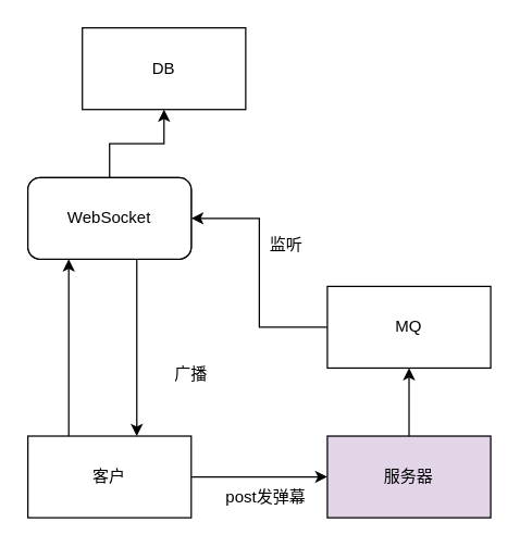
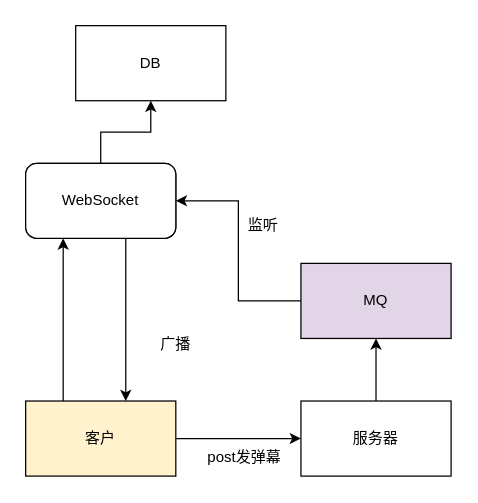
  <mxCell id="0" />
  <mxCell id="1" parent="0" />
  <mxCell id="2" style="edgeStyle=orthogonalEdgeStyle;rounded=0;orthogonalLoop=1;jettySize=auto;html=1;" edge="1" parent="1" source="3"><mxGeometry relative="1" as="geometry"><mxPoint x="240" y="350" as="targetPoint" /></mxGeometry></mxCell>
- <mxCell id="3" value="客户" style="rounded=0;whiteSpace=wrap;html=1;" vertex="1" parent="1"><mxGeometry x="20" y="320" width="120" height="60" as="geometry" /></mxCell>
+ <mxCell id="3" value="客户" style="rounded=0;whiteSpace=wrap;html=1;fillColor=#fff2cc;" vertex="1" parent="1"><mxGeometry x="20" y="320" width="120" height="60" as="geometry" /></mxCell>
  <mxCell id="4" value="post发弹幕" style="text;html=1;strokeColor=none;fillColor=none;align=center;verticalAlign=middle;whiteSpace=wrap;rounded=0;" vertex="1" parent="1"><mxGeometry x="160" y="350" width="70" height="30" as="geometry" /></mxCell>
  <mxCell id="5" style="edgeStyle=orthogonalEdgeStyle;rounded=0;orthogonalLoop=1;jettySize=auto;html=1;" edge="1" parent="1" source="6"><mxGeometry relative="1" as="geometry"><mxPoint x="300" y="270" as="targetPoint" /></mxGeometry></mxCell>
- <mxCell id="6" value="服务器" style="rounded=0;whiteSpace=wrap;html=1;fillColor=#e1d5e7;" vertex="1" parent="1"><mxGeometry x="240" y="320" width="120" height="60" as="geometry" /></mxCell>
+ <mxCell id="6" value="服务器" style="rounded=0;whiteSpace=wrap;html=1;" vertex="1" parent="1"><mxGeometry x="240" y="320" width="120" height="60" as="geometry" /></mxCell>
  <mxCell id="7" value="DB" style="rounded=0;whiteSpace=wrap;html=1;" vertex="1" parent="1"><mxGeometry x="60" y="20" width="120" height="60" as="geometry" /></mxCell>
  <mxCell id="8" style="edgeStyle=orthogonalEdgeStyle;rounded=0;orthogonalLoop=1;jettySize=auto;html=1;entryX=1;entryY=0.5;entryDx=0;entryDy=0;" edge="1" parent="1" source="9" target="10"><mxGeometry relative="1" as="geometry" /></mxCell>
- <mxCell id="9" value="MQ" style="rounded=0;whiteSpace=wrap;html=1;" vertex="1" parent="1"><mxGeometry x="240" y="210" width="120" height="60" as="geometry" /></mxCell>
+ <mxCell id="9" value="MQ" style="rounded=0;whiteSpace=wrap;html=1;fillColor=#e1d5e7;" vertex="1" parent="1"><mxGeometry x="240" y="210" width="120" height="60" as="geometry" /></mxCell>
  <mxCell id="10" value="WebSocket" style="rounded=1;whiteSpace=wrap;html=1;" vertex="1" parent="1"><mxGeometry x="20" y="130" width="120" height="60" as="geometry" /></mxCell>
  <mxCell id="11" value="" style="endArrow=classic;html=1;rounded=0;entryX=0.25;entryY=1;entryDx=0;entryDy=0;exitX=0.25;exitY=0;exitDx=0;exitDy=0;" edge="1" parent="1" source="3" target="10"><mxGeometry width="50" height="50" relative="1" as="geometry"><mxPoint x="40" y="300" as="sourcePoint" /><mxPoint x="90" y="250" as="targetPoint" /></mxGeometry></mxCell>
  <mxCell id="12" value="" style="endArrow=classic;html=1;rounded=0;entryX=0.25;entryY=1;entryDx=0;entryDy=0;exitX=0.25;exitY=0;exitDx=0;exitDy=0;" edge="1" parent="1"><mxGeometry width="50" height="50" relative="1" as="geometry"><mxPoint x="100" y="190" as="sourcePoint" /><mxPoint x="100" y="320" as="targetPoint" /></mxGeometry></mxCell>
  <mxCell id="13" value="广播" style="text;html=1;strokeColor=none;fillColor=none;align=center;verticalAlign=middle;whiteSpace=wrap;rounded=0;" vertex="1" parent="1"><mxGeometry x="110" y="260" width="60" height="30" as="geometry" /></mxCell>
  <mxCell id="14" value="监听" style="text;html=1;strokeColor=none;fillColor=none;align=center;verticalAlign=middle;whiteSpace=wrap;rounded=0;" vertex="1" parent="1"><mxGeometry x="180" y="165" width="60" height="30" as="geometry" /></mxCell>
  <mxCell id="15" style="edgeStyle=orthogonalEdgeStyle;rounded=0;orthogonalLoop=1;jettySize=auto;html=1;entryX=0.5;entryY=1;entryDx=0;entryDy=0;" edge="1" parent="1" source="16" target="7"><mxGeometry relative="1" as="geometry" /></mxCell>
  <mxCell id="16" value="WebSocket" style="rounded=1;whiteSpace=wrap;html=1;" vertex="1" parent="1"><mxGeometry x="20" y="130" width="120" height="60" as="geometry" /></mxCell>
